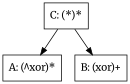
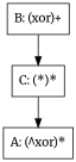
  digraph {
    fontname=Merriweather
    node [cond=true fontname=Merriweather maxchildren=1 repeat="*" shape=box]
    edge [fontname=Merriweather]
    n1 [getid=A label="A: (^xor)*" lazyrepeat=true]
    n2 [cond="opcode is xor" getid=B label="B: (xor)+" repeat="+"]
    n3 [getid=C label="C: (*)*" maxchildren=""]
-   n3 -> n2
+   n2 -> n3
    n3 -> n1
  }
